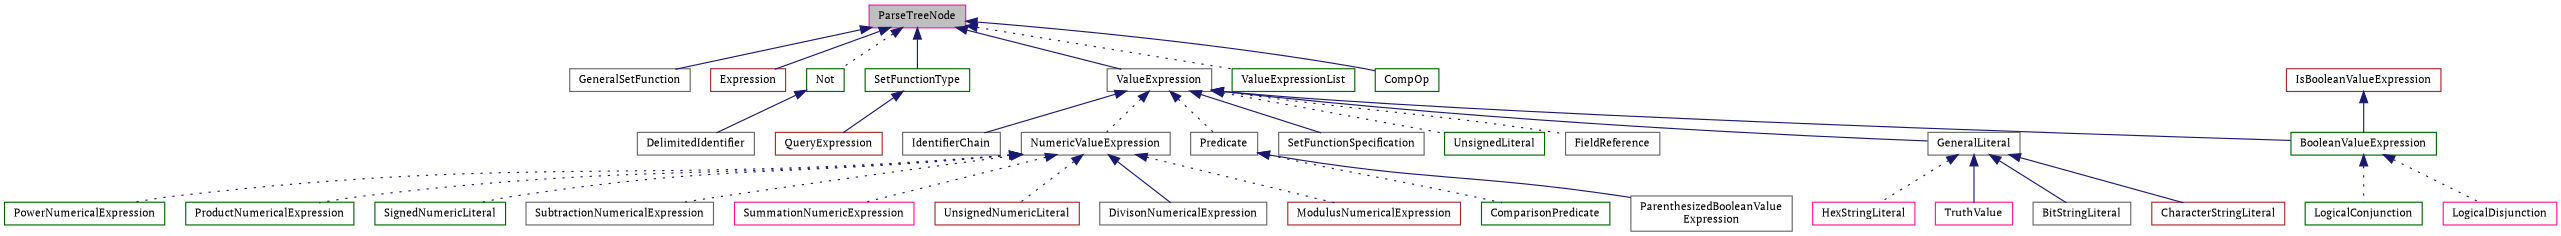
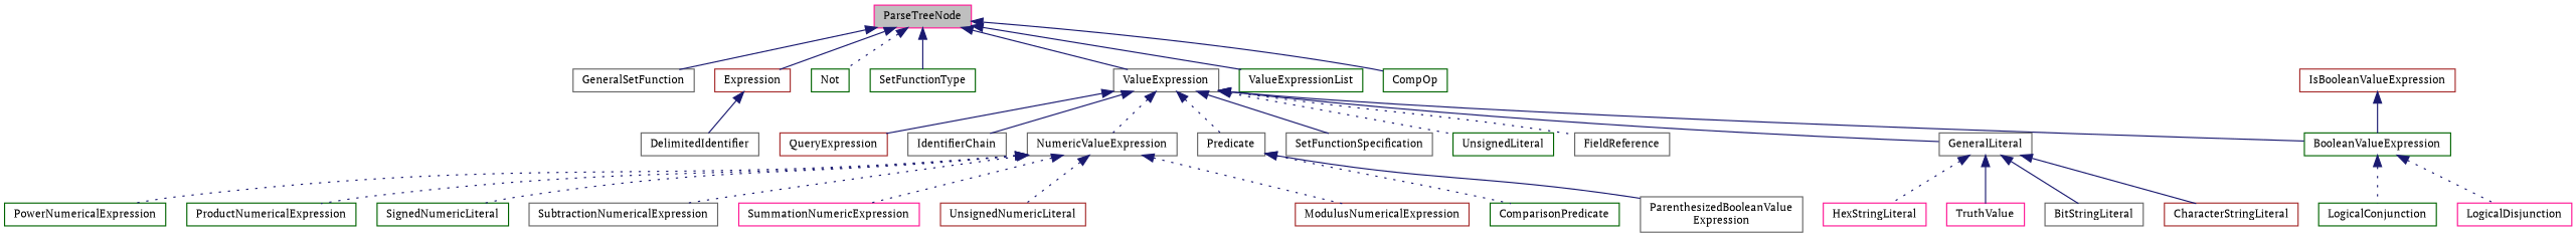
  digraph {
    fontname="PT Serif"
    rankdir=TB
    node [color=gray40 fillcolor=white fontname="PT Serif" fontsize=10 shape=record style=filled]
    edge [color=midnightblue dir=back fontname="PT Serif" fontsize=10 labelfontname=Helvetica labelfontsize=10 style=solid]
    n1 [color=deeppink fillcolor=grey75 fontcolor=black height=0.2 label=ParseTreeNode width=0.4]
    n2 [color=darkgreen height=0.2 label=CompOp width=0.4]
    n3 [height=0.2 label=GeneralSetFunction width=0.4]
    n4 [color=brown height=0.2 label=Expression width=0.4]
    n5 [color=darkgreen height=0.2 label=Not width=0.4]
    n6 [color=darkgreen height=0.2 label=SetFunctionType width=0.4]
    n7 [height=0.2 label=ValueExpression width=0.4]
    n8 [color=darkgreen height=0.2 label=ValueExpressionList width=0.4]
    n9 [height=0.2 label=DelimitedIdentifier width=0.4]
    n10 [color=darkgreen height=0.2 label=BooleanValueExpression width=0.4]
    n11 [height=0.2 label=FieldReference width=0.4]
    n12 [height=0.2 label=GeneralLiteral width=0.4]
    n13 [height=0.2 label=IdentifierChain width=0.4]
    n14 [height=0.2 label=NumericValueExpression width=0.4]
    n15 [height=0.2 label=Predicate width=0.4]
    n16 [color=brown height=0.2 label=QueryExpression width=0.4]
    n17 [height=0.2 label=SetFunctionSpecification width=0.4]
    n18 [color=darkgreen height=0.2 label=UnsignedLiteral width=0.4]
    n19 [color=darkgreen height=0.2 label=LogicalConjunction width=0.4]
    n20 [color=deeppink height=0.2 label=LogicalDisjunction width=0.4]
    n21 [height=0.2 label=BitStringLiteral width=0.4]
    n22 [color=brown height=0.2 label=CharacterStringLiteral width=0.4]
    n23 [color=deeppink height=0.2 label=HexStringLiteral width=0.4]
    n24 [color=deeppink height=0.2 label=TruthValue width=0.4]
-   n25 [height=0.2 label=DivisonNumericalExpression width=0.4]
    n26 [color=brown height=0.2 label=ModulusNumericalExpression width=0.4]
    n27 [color=darkgreen height=0.2 label=PowerNumericalExpression width=0.4]
    n28 [color=darkgreen height=0.2 label=ProductNumericalExpression width=0.4]
    n29 [color=darkgreen height=0.2 label=SignedNumericLiteral width=0.4]
    n30 [height=0.2 label=SubtractionNumericalExpression width=0.4]
    n31 [color=deeppink height=0.2 label=SummationNumericExpression width=0.4]
    n32 [color=brown height=0.2 label=UnsignedNumericLiteral width=0.4]
    n33 [color=darkgreen height=0.2 label=ComparisonPredicate width=0.4]
    n34 [height=0.2 label="ParenthesizedBooleanValue\lExpression" width=0.4]
    n35 [color=brown height=0.2 label=IsBooleanValueExpression width=0.4]
    n1 -> n2
    n1 -> n3
    n1 -> n4
    n1 -> n5 [style=dotted]
    n1 -> n6
    n1 -> n7
-   n1 -> n8 [style=dotted]
-   n5 -> n9
+   n1 -> n8
+   n4 -> n9
    n7 -> n10
    n7 -> n11 [style=dotted]
    n7 -> n12
    n7 -> n13
    n7 -> n14 [style=dotted]
    n7 -> n15 [style=dotted]
-   n6 -> n16
+   n7 -> n16
    n7 -> n17
    n7 -> n18 [style=dotted]
    n10 -> n19 [style=dotted]
    n10 -> n20 [style=dotted]
    n12 -> n21
    n12 -> n22
    n12 -> n23 [style=dotted]
    n12 -> n24
-   n14 -> n25
    n14 -> n26 [style=dotted]
    n14 -> n27 [style=dotted]
    n14 -> n28 [style=dotted]
    n14 -> n29 [style=dotted]
    n14 -> n30 [style=dotted]
    n14 -> n31 [style=dotted]
    n14 -> n32 [style=dotted]
    n15 -> n33 [style=dotted]
    n15 -> n34
    n35 -> n10
  }
